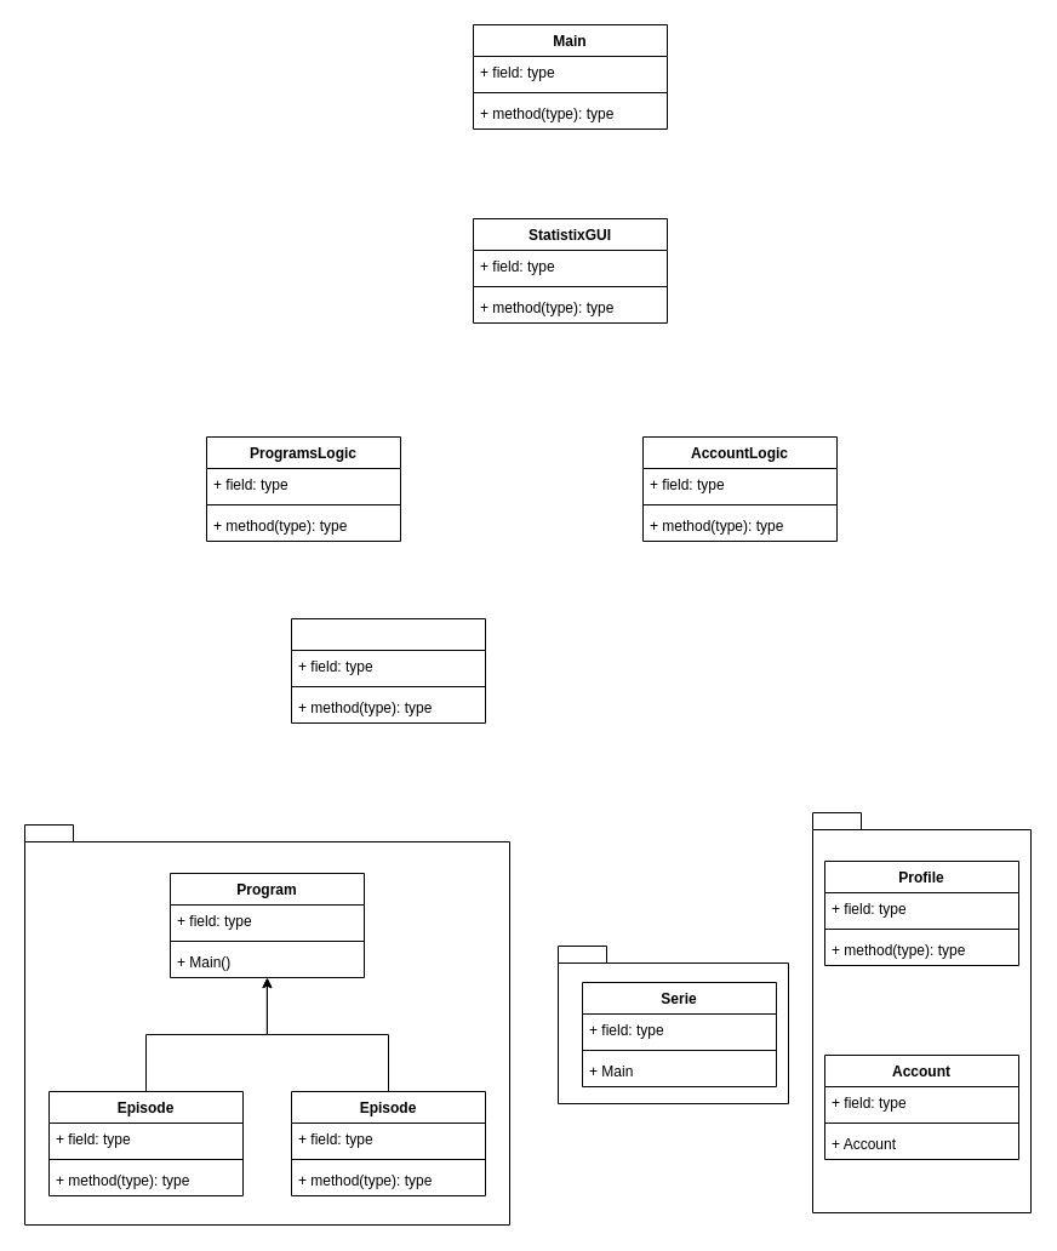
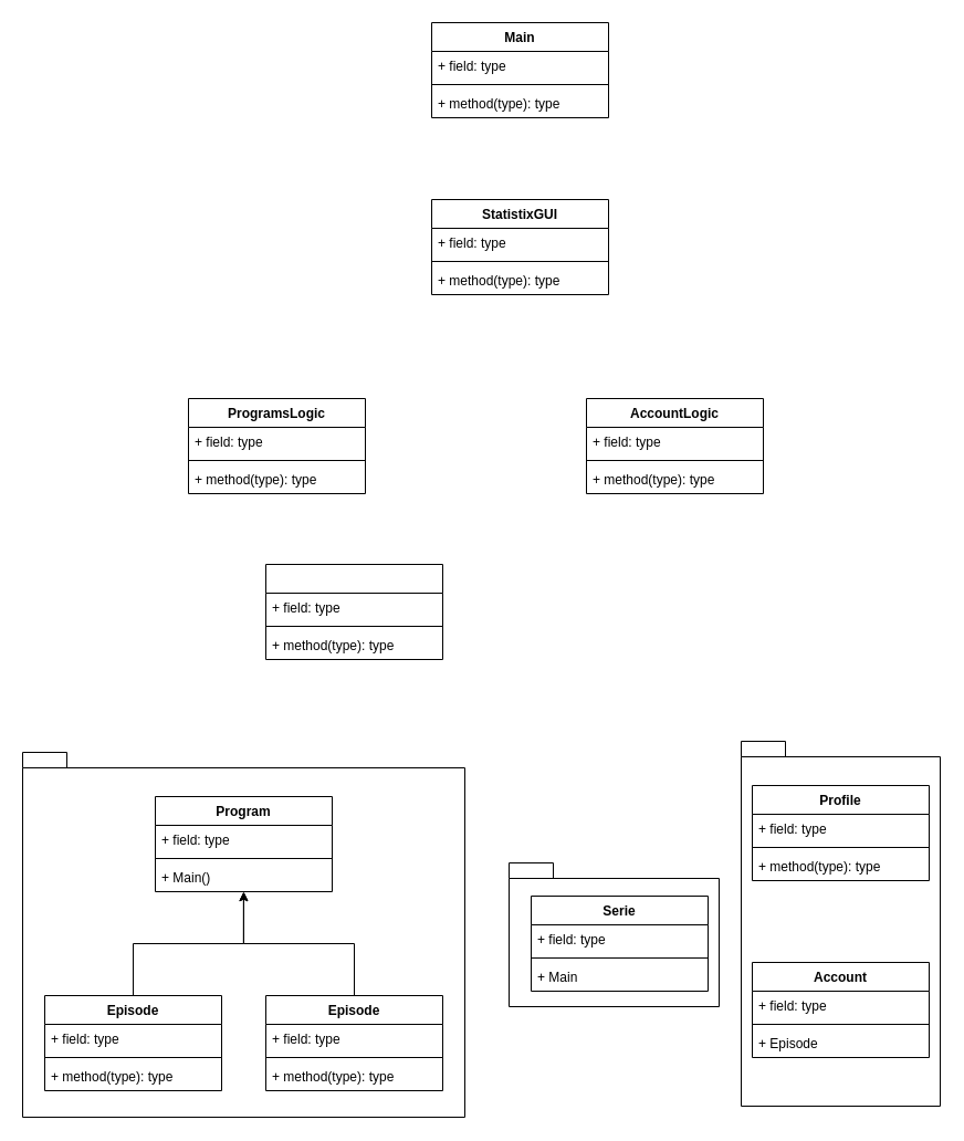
  <mxCell id="0" />
  <mxCell id="1" parent="0" />
  <mxCell id="2" value="" style="shape=folder;fontStyle=1;spacingTop=10;tabWidth=40;tabHeight=14;tabPosition=left;html=1;" parent="1" vertex="1"><mxGeometry x="20" y="680" width="400" height="330" as="geometry" /></mxCell>
  <mxCell id="3" value="StatistixGUI" style="swimlane;fontStyle=1;align=center;verticalAlign=top;childLayout=stackLayout;horizontal=1;startSize=26;horizontalStack=0;resizeParent=1;resizeParentMax=0;resizeLast=0;collapsible=1;marginBottom=0;" parent="1" vertex="1"><mxGeometry x="390" y="180" width="160" height="86" as="geometry" /></mxCell>
  <mxCell id="4" value="+ field: type" style="text;strokeColor=none;fillColor=none;align=left;verticalAlign=top;spacingLeft=4;spacingRight=4;overflow=hidden;rotatable=0;points=[[0,0.5],[1,0.5]];portConstraint=eastwest;" parent="3" vertex="1"><mxGeometry y="26" width="160" height="26" as="geometry" /></mxCell>
  <mxCell id="5" value="" style="line;strokeWidth=1;fillColor=none;align=left;verticalAlign=middle;spacingTop=-1;spacingLeft=3;spacingRight=3;rotatable=0;labelPosition=right;points=[];portConstraint=eastwest;" parent="3" vertex="1"><mxGeometry y="52" width="160" height="8" as="geometry" /></mxCell>
  <mxCell id="6" value="+ method(type): type" style="text;strokeColor=none;fillColor=none;align=left;verticalAlign=top;spacingLeft=4;spacingRight=4;overflow=hidden;rotatable=0;points=[[0,0.5],[1,0.5]];portConstraint=eastwest;" parent="3" vertex="1"><mxGeometry y="60" width="160" height="26" as="geometry" /></mxCell>
  <mxCell id="7" value="" style="shape=folder;fontStyle=1;spacingTop=10;tabWidth=40;tabHeight=14;tabPosition=left;html=1;" parent="1" vertex="1"><mxGeometry x="670" y="670" width="180" height="330" as="geometry" /></mxCell>
  <mxCell id="8" value="AccountLogic" style="swimlane;fontStyle=1;align=center;verticalAlign=top;childLayout=stackLayout;horizontal=1;startSize=26;horizontalStack=0;resizeParent=1;resizeParentMax=0;resizeLast=0;collapsible=1;marginBottom=0;" parent="1" vertex="1"><mxGeometry x="530" y="360" width="160" height="86" as="geometry" /></mxCell>
  <mxCell id="9" value="+ field: type" style="text;strokeColor=none;fillColor=none;align=left;verticalAlign=top;spacingLeft=4;spacingRight=4;overflow=hidden;rotatable=0;points=[[0,0.5],[1,0.5]];portConstraint=eastwest;" parent="8" vertex="1"><mxGeometry y="26" width="160" height="26" as="geometry" /></mxCell>
  <mxCell id="10" value="" style="line;strokeWidth=1;fillColor=none;align=left;verticalAlign=middle;spacingTop=-1;spacingLeft=3;spacingRight=3;rotatable=0;labelPosition=right;points=[];portConstraint=eastwest;" parent="8" vertex="1"><mxGeometry y="52" width="160" height="8" as="geometry" /></mxCell>
  <mxCell id="11" value="+ method(type): type" style="text;strokeColor=none;fillColor=none;align=left;verticalAlign=top;spacingLeft=4;spacingRight=4;overflow=hidden;rotatable=0;points=[[0,0.5],[1,0.5]];portConstraint=eastwest;" parent="8" vertex="1"><mxGeometry y="60" width="160" height="26" as="geometry" /></mxCell>
  <mxCell id="12" value="ProgramsLogic" style="swimlane;fontStyle=1;align=center;verticalAlign=top;childLayout=stackLayout;horizontal=1;startSize=26;horizontalStack=0;resizeParent=1;resizeParentMax=0;resizeLast=0;collapsible=1;marginBottom=0;" parent="1" vertex="1"><mxGeometry x="170" y="360" width="160" height="86" as="geometry" /></mxCell>
  <mxCell id="13" value="+ field: type" style="text;strokeColor=none;fillColor=none;align=left;verticalAlign=top;spacingLeft=4;spacingRight=4;overflow=hidden;rotatable=0;points=[[0,0.5],[1,0.5]];portConstraint=eastwest;" parent="12" vertex="1"><mxGeometry y="26" width="160" height="26" as="geometry" /></mxCell>
  <mxCell id="14" value="" style="line;strokeWidth=1;fillColor=none;align=left;verticalAlign=middle;spacingTop=-1;spacingLeft=3;spacingRight=3;rotatable=0;labelPosition=right;points=[];portConstraint=eastwest;" parent="12" vertex="1"><mxGeometry y="52" width="160" height="8" as="geometry" /></mxCell>
  <mxCell id="15" value="+ method(type): type" style="text;strokeColor=none;fillColor=none;align=left;verticalAlign=top;spacingLeft=4;spacingRight=4;overflow=hidden;rotatable=0;points=[[0,0.5],[1,0.5]];portConstraint=eastwest;" parent="12" vertex="1"><mxGeometry y="60" width="160" height="26" as="geometry" /></mxCell>
  <mxCell id="16" value="Program" style="swimlane;fontStyle=1;align=center;verticalAlign=top;childLayout=stackLayout;horizontal=1;startSize=26;horizontalStack=0;resizeParent=1;resizeParentMax=0;resizeLast=0;collapsible=1;marginBottom=0;" parent="1" vertex="1"><mxGeometry x="140" y="720" width="160" height="86" as="geometry" /></mxCell>
  <mxCell id="17" value="+ field: type" style="text;strokeColor=none;fillColor=none;align=left;verticalAlign=top;spacingLeft=4;spacingRight=4;overflow=hidden;rotatable=0;points=[[0,0.5],[1,0.5]];portConstraint=eastwest;" parent="16" vertex="1"><mxGeometry y="26" width="160" height="26" as="geometry" /></mxCell>
  <mxCell id="18" value="" style="line;strokeWidth=1;fillColor=none;align=left;verticalAlign=middle;spacingTop=-1;spacingLeft=3;spacingRight=3;rotatable=0;labelPosition=right;points=[];portConstraint=eastwest;" parent="16" vertex="1"><mxGeometry y="52" width="160" height="8" as="geometry" /></mxCell>
  <mxCell id="19" value="+ Main()" style="text;strokeColor=none;fillColor=none;align=left;verticalAlign=top;spacingLeft=4;spacingRight=4;overflow=hidden;rotatable=0;points=[[0,0.5],[1,0.5]];portConstraint=eastwest;" parent="16" vertex="1"><mxGeometry y="60" width="160" height="26" as="geometry" /></mxCell>
  <mxCell id="20" style="edgeStyle=orthogonalEdgeStyle;rounded=0;orthogonalLoop=1;jettySize=auto;html=1;exitX=0.5;exitY=0;exitDx=0;exitDy=0;entryX=0.499;entryY=1.011;entryDx=0;entryDy=0;entryPerimeter=0;" parent="1" source="21" target="19" edge="1"><mxGeometry relative="1" as="geometry" /></mxCell>
  <mxCell id="21" value="Episode" style="swimlane;fontStyle=1;align=center;verticalAlign=top;childLayout=stackLayout;horizontal=1;startSize=26;horizontalStack=0;resizeParent=1;resizeParentMax=0;resizeLast=0;collapsible=1;marginBottom=0;" parent="1" vertex="1"><mxGeometry x="40" y="900" width="160" height="86" as="geometry" /></mxCell>
  <mxCell id="22" value="+ field: type" style="text;strokeColor=none;fillColor=none;align=left;verticalAlign=top;spacingLeft=4;spacingRight=4;overflow=hidden;rotatable=0;points=[[0,0.5],[1,0.5]];portConstraint=eastwest;" parent="21" vertex="1"><mxGeometry y="26" width="160" height="26" as="geometry" /></mxCell>
  <mxCell id="23" value="" style="line;strokeWidth=1;fillColor=none;align=left;verticalAlign=middle;spacingTop=-1;spacingLeft=3;spacingRight=3;rotatable=0;labelPosition=right;points=[];portConstraint=eastwest;" parent="21" vertex="1"><mxGeometry y="52" width="160" height="8" as="geometry" /></mxCell>
  <mxCell id="24" value="+ method(type): type" style="text;strokeColor=none;fillColor=none;align=left;verticalAlign=top;spacingLeft=4;spacingRight=4;overflow=hidden;rotatable=0;points=[[0,0.5],[1,0.5]];portConstraint=eastwest;" parent="21" vertex="1"><mxGeometry y="60" width="160" height="26" as="geometry" /></mxCell>
  <mxCell id="25" value="Account" style="swimlane;fontStyle=1;align=center;verticalAlign=top;childLayout=stackLayout;horizontal=1;startSize=26;horizontalStack=0;resizeParent=1;resizeParentMax=0;resizeLast=0;collapsible=1;marginBottom=0;" parent="1" vertex="1"><mxGeometry x="680" y="870" width="160" height="86" as="geometry" /></mxCell>
  <mxCell id="26" value="+ field: type" style="text;strokeColor=none;fillColor=none;align=left;verticalAlign=top;spacingLeft=4;spacingRight=4;overflow=hidden;rotatable=0;points=[[0,0.5],[1,0.5]];portConstraint=eastwest;" parent="25" vertex="1"><mxGeometry y="26" width="160" height="26" as="geometry" /></mxCell>
  <mxCell id="27" value="" style="line;strokeWidth=1;fillColor=none;align=left;verticalAlign=middle;spacingTop=-1;spacingLeft=3;spacingRight=3;rotatable=0;labelPosition=right;points=[];portConstraint=eastwest;" parent="25" vertex="1"><mxGeometry y="52" width="160" height="8" as="geometry" /></mxCell>
- <mxCell id="28" value="+ Account" style="text;strokeColor=none;fillColor=none;align=left;verticalAlign=top;spacingLeft=4;spacingRight=4;overflow=hidden;rotatable=0;points=[[0,0.5],[1,0.5]];portConstraint=eastwest;" parent="25" vertex="1"><mxGeometry y="60" width="160" height="26" as="geometry" /></mxCell>
+ <mxCell id="28" value="+ Episode" style="text;strokeColor=none;fillColor=none;align=left;verticalAlign=top;spacingLeft=4;spacingRight=4;overflow=hidden;rotatable=0;points=[[0,0.5],[1,0.5]];portConstraint=eastwest;" parent="25" vertex="1"><mxGeometry y="60" width="160" height="26" as="geometry" /></mxCell>
  <mxCell id="29" value="Profile" style="swimlane;fontStyle=1;align=center;verticalAlign=top;childLayout=stackLayout;horizontal=1;startSize=26;horizontalStack=0;resizeParent=1;resizeParentMax=0;resizeLast=0;collapsible=1;marginBottom=0;" parent="1" vertex="1"><mxGeometry x="680" y="710" width="160" height="86" as="geometry" /></mxCell>
  <mxCell id="30" value="+ field: type" style="text;strokeColor=none;fillColor=none;align=left;verticalAlign=top;spacingLeft=4;spacingRight=4;overflow=hidden;rotatable=0;points=[[0,0.5],[1,0.5]];portConstraint=eastwest;" parent="29" vertex="1"><mxGeometry y="26" width="160" height="26" as="geometry" /></mxCell>
  <mxCell id="31" value="" style="line;strokeWidth=1;fillColor=none;align=left;verticalAlign=middle;spacingTop=-1;spacingLeft=3;spacingRight=3;rotatable=0;labelPosition=right;points=[];portConstraint=eastwest;" parent="29" vertex="1"><mxGeometry y="52" width="160" height="8" as="geometry" /></mxCell>
  <mxCell id="32" value="+ method(type): type" style="text;strokeColor=none;fillColor=none;align=left;verticalAlign=top;spacingLeft=4;spacingRight=4;overflow=hidden;rotatable=0;points=[[0,0.5],[1,0.5]];portConstraint=eastwest;" parent="29" vertex="1"><mxGeometry y="60" width="160" height="26" as="geometry" /></mxCell>
  <mxCell id="33" value="" style="shape=folder;fontStyle=1;spacingTop=10;tabWidth=40;tabHeight=14;tabPosition=left;html=1;" vertex="1" parent="1"><mxGeometry x="460" y="780" width="190" height="130" as="geometry" /></mxCell>
  <mxCell id="34" value="Serie" style="swimlane;fontStyle=1;align=center;verticalAlign=top;childLayout=stackLayout;horizontal=1;startSize=26;horizontalStack=0;resizeParent=1;resizeParentMax=0;resizeLast=0;collapsible=1;marginBottom=0;" vertex="1" parent="1"><mxGeometry x="480" y="810" width="160" height="86" as="geometry" /></mxCell>
  <mxCell id="35" value="+ field: type" style="text;strokeColor=none;fillColor=none;align=left;verticalAlign=top;spacingLeft=4;spacingRight=4;overflow=hidden;rotatable=0;points=[[0,0.5],[1,0.5]];portConstraint=eastwest;" vertex="1" parent="34"><mxGeometry y="26" width="160" height="26" as="geometry" /></mxCell>
  <mxCell id="36" value="" style="line;strokeWidth=1;fillColor=none;align=left;verticalAlign=middle;spacingTop=-1;spacingLeft=3;spacingRight=3;rotatable=0;labelPosition=right;points=[];portConstraint=eastwest;" vertex="1" parent="34"><mxGeometry y="52" width="160" height="8" as="geometry" /></mxCell>
  <mxCell id="37" value="+ Main" style="text;strokeColor=none;fillColor=none;align=left;verticalAlign=top;spacingLeft=4;spacingRight=4;overflow=hidden;rotatable=0;points=[[0,0.5],[1,0.5]];portConstraint=eastwest;" vertex="1" parent="34"><mxGeometry y="60" width="160" height="26" as="geometry" /></mxCell>
  <mxCell id="38" value="Main" style="swimlane;fontStyle=1;align=center;verticalAlign=top;childLayout=stackLayout;horizontal=1;startSize=26;horizontalStack=0;resizeParent=1;resizeParentMax=0;resizeLast=0;collapsible=1;marginBottom=0;" vertex="1" parent="1"><mxGeometry x="390" y="20" width="160" height="86" as="geometry" /></mxCell>
  <mxCell id="39" value="+ field: type" style="text;strokeColor=none;fillColor=none;align=left;verticalAlign=top;spacingLeft=4;spacingRight=4;overflow=hidden;rotatable=0;points=[[0,0.5],[1,0.5]];portConstraint=eastwest;" vertex="1" parent="38"><mxGeometry y="26" width="160" height="26" as="geometry" /></mxCell>
  <mxCell id="40" value="" style="line;strokeWidth=1;fillColor=none;align=left;verticalAlign=middle;spacingTop=-1;spacingLeft=3;spacingRight=3;rotatable=0;labelPosition=right;points=[];portConstraint=eastwest;" vertex="1" parent="38"><mxGeometry y="52" width="160" height="8" as="geometry" /></mxCell>
  <mxCell id="41" value="+ method(type): type" style="text;strokeColor=none;fillColor=none;align=left;verticalAlign=top;spacingLeft=4;spacingRight=4;overflow=hidden;rotatable=0;points=[[0,0.5],[1,0.5]];portConstraint=eastwest;" vertex="1" parent="38"><mxGeometry y="60" width="160" height="26" as="geometry" /></mxCell>
  <mxCell id="42" value="" style="swimlane;fontStyle=1;align=center;verticalAlign=top;childLayout=stackLayout;horizontal=1;startSize=26;horizontalStack=0;resizeParent=1;resizeParentMax=0;resizeLast=0;collapsible=1;marginBottom=0;" vertex="1" parent="1"><mxGeometry x="240" y="510" width="160" height="86" as="geometry" /></mxCell>
  <mxCell id="43" value="+ field: type" style="text;strokeColor=none;fillColor=none;align=left;verticalAlign=top;spacingLeft=4;spacingRight=4;overflow=hidden;rotatable=0;points=[[0,0.5],[1,0.5]];portConstraint=eastwest;" vertex="1" parent="42"><mxGeometry y="26" width="160" height="26" as="geometry" /></mxCell>
  <mxCell id="44" value="" style="line;strokeWidth=1;fillColor=none;align=left;verticalAlign=middle;spacingTop=-1;spacingLeft=3;spacingRight=3;rotatable=0;labelPosition=right;points=[];portConstraint=eastwest;" vertex="1" parent="42"><mxGeometry y="52" width="160" height="8" as="geometry" /></mxCell>
  <mxCell id="45" value="+ method(type): type" style="text;strokeColor=none;fillColor=none;align=left;verticalAlign=top;spacingLeft=4;spacingRight=4;overflow=hidden;rotatable=0;points=[[0,0.5],[1,0.5]];portConstraint=eastwest;" vertex="1" parent="42"><mxGeometry y="60" width="160" height="26" as="geometry" /></mxCell>
  <mxCell id="46" style="edgeStyle=orthogonalEdgeStyle;rounded=0;orthogonalLoop=1;jettySize=auto;html=1;exitX=0.5;exitY=0;exitDx=0;exitDy=0;entryX=0.5;entryY=1;entryDx=0;entryDy=0;" edge="1" parent="1" source="47" target="16"><mxGeometry relative="1" as="geometry" /></mxCell>
  <mxCell id="47" value="Episode" style="swimlane;fontStyle=1;align=center;verticalAlign=top;childLayout=stackLayout;horizontal=1;startSize=26;horizontalStack=0;resizeParent=1;resizeParentMax=0;resizeLast=0;collapsible=1;marginBottom=0;" vertex="1" parent="1"><mxGeometry x="240" y="900" width="160" height="86" as="geometry" /></mxCell>
  <mxCell id="48" value="+ field: type" style="text;strokeColor=none;fillColor=none;align=left;verticalAlign=top;spacingLeft=4;spacingRight=4;overflow=hidden;rotatable=0;points=[[0,0.5],[1,0.5]];portConstraint=eastwest;" vertex="1" parent="47"><mxGeometry y="26" width="160" height="26" as="geometry" /></mxCell>
  <mxCell id="49" value="" style="line;strokeWidth=1;fillColor=none;align=left;verticalAlign=middle;spacingTop=-1;spacingLeft=3;spacingRight=3;rotatable=0;labelPosition=right;points=[];portConstraint=eastwest;" vertex="1" parent="47"><mxGeometry y="52" width="160" height="8" as="geometry" /></mxCell>
  <mxCell id="50" value="+ method(type): type" style="text;strokeColor=none;fillColor=none;align=left;verticalAlign=top;spacingLeft=4;spacingRight=4;overflow=hidden;rotatable=0;points=[[0,0.5],[1,0.5]];portConstraint=eastwest;" vertex="1" parent="47"><mxGeometry y="60" width="160" height="26" as="geometry" /></mxCell>
